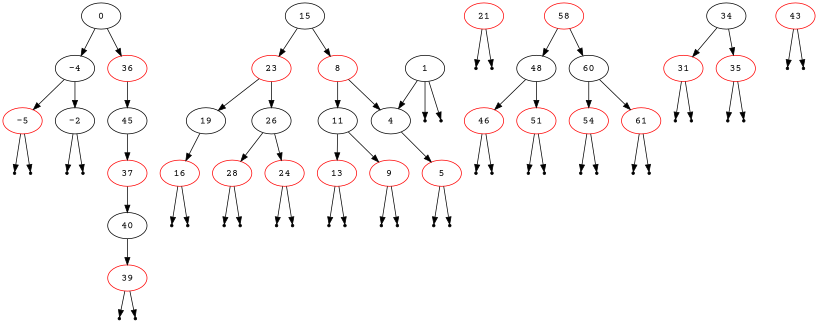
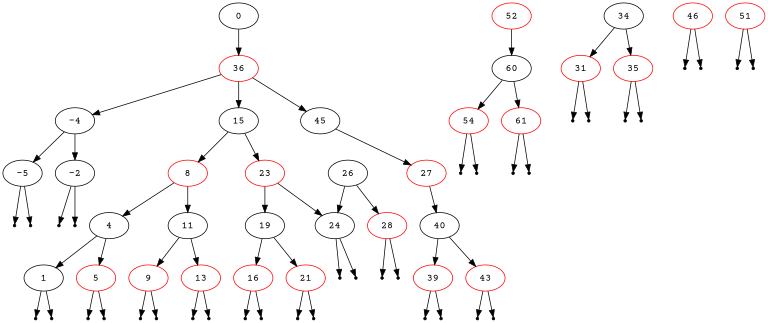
  digraph {
    fontname="Courier Prime"
    node [fontname="Courier Prime" shape=point]
    edge [fontname="Courier Prime"]
    n1 [label=0 shape=""]
    n2 [label=-4 shape=""]
    n3 [color=red label=36 shape=""]
-   n4 [label=-5 color=red shape=""]
+   n4 [label=-5 shape=""]
    n5 [label=-2 shape=""]
    n6 [label=15 shape=""]
    n7 [label=45 shape=""]
    null1
    null2
    null3
    null4
    n12 [color=red label=8 shape=""]
    n13 [color=red label=23 shape=""]
-   n14 [color=red label=37 shape=""]
+   n14 [color=red label=27 shape=""]
    n15 [label=4 shape=""]
    n16 [label=11 shape=""]
    n17 [label=19 shape=""]
    n18 [label=26 shape=""]
    n19 [color=black label=1 shape=""]
    n20 [color=red label=5 shape=""]
    n21 [color=red label=9 shape=""]
    n22 [color=red label=13 shape=""]
    null5
    null6
    null7
    null8
    null9
    null10
    null11
    null12
    n31 [color=red label=16 shape=""]
    n32 [color=red label=21 shape=""]
-   n33 [color=red label=24 shape=""]
+   n33 [color=black label=24 shape=""]
    n34 [color=red label=28 shape=""]
    null13
    null14
    null15
    null16
    null17
    null18
    null19
    null20
    n43 [label=40 shape=""]
-   n44 [color=red label=58 shape=""]
-   n45 [label=48 shape=""]
+   n44 [color=red label=52 shape=""]
    n46 [label=60 shape=""]
    n47 [label=34 shape=""]
    n48 [color=red label=31 shape=""]
    n49 [color=red label=35 shape=""]
    n50 [color=red label=39 shape=""]
    n51 [color=red label=43 shape=""]
    null21
    null22
    null23
    null24
    null25
    null26
    null27
    null28
    n60 [color=red label=46 shape=""]
    n61 [color=red label=51 shape=""]
    n62 [color=red label=54 shape=""]
    n63 [color=red label=61 shape=""]
    null29
    null30
    null31
    null32
    null33
    null34
    null35
    null36
-   n1 -> n2
+   n3 -> n2
    n1 -> n3
    n2 -> n4
    n2 -> n5
+   n3 -> n6
    n3 -> n7
    n4 -> null1
    n4 -> null2
    n5 -> null3
    n5 -> null4
    n6 -> n12
    n6 -> n13
    n7 -> n14
    n12 -> n15
    n12 -> n16
    n13 -> n17
-   n13 -> n18
+   n13 -> n33
    n14 -> n43
-   n19 -> n15
+   n15 -> n19
    n15 -> n20
    n16 -> n21
    n16 -> n22
    n17 -> n31
+   n17 -> n32
    n18 -> n33
    n18 -> n34
    n19 -> null5
    n19 -> null6
    n20 -> null7
    n20 -> null8
    n21 -> null9
    n21 -> null10
    n22 -> null11
    n22 -> null12
    n31 -> null13
    n31 -> null14
    n32 -> null15
    n32 -> null16
    n33 -> null17
    n33 -> null18
    n34 -> null19
    n34 -> null20
    n43 -> n50
-   n44 -> n45
+   n43 -> n51
    n44 -> n46
-   n45 -> n60
-   n45 -> n61
    n46 -> n62
    n46 -> n63
    n47 -> n48
    n47 -> n49
    n48 -> null21
    n48 -> null22
    n49 -> null23
    n49 -> null24
    n50 -> null25
    n50 -> null26
    n51 -> null27
    n51 -> null28
    n60 -> null29
    n60 -> null30
    n61 -> null31
    n61 -> null32
    n62 -> null33
    n62 -> null34
    n63 -> null35
    n63 -> null36
  }
